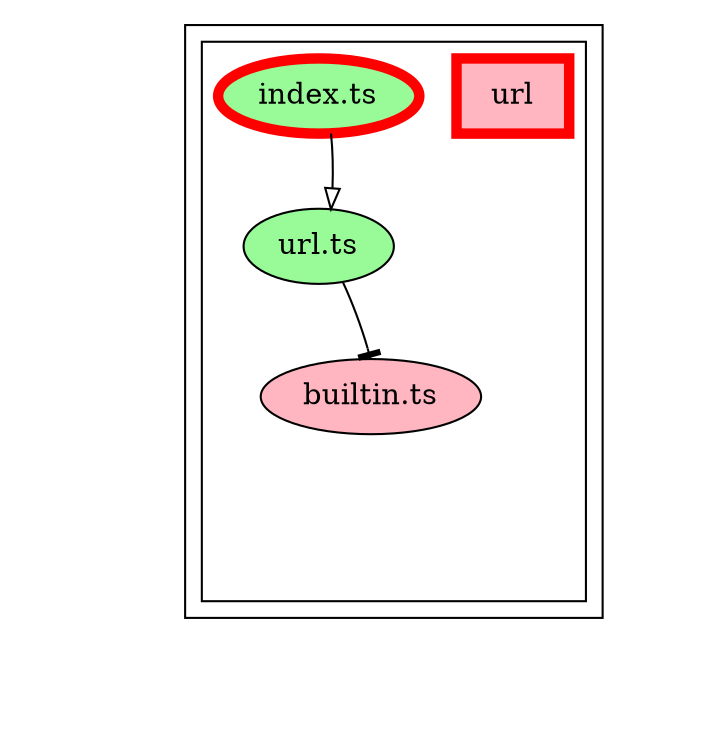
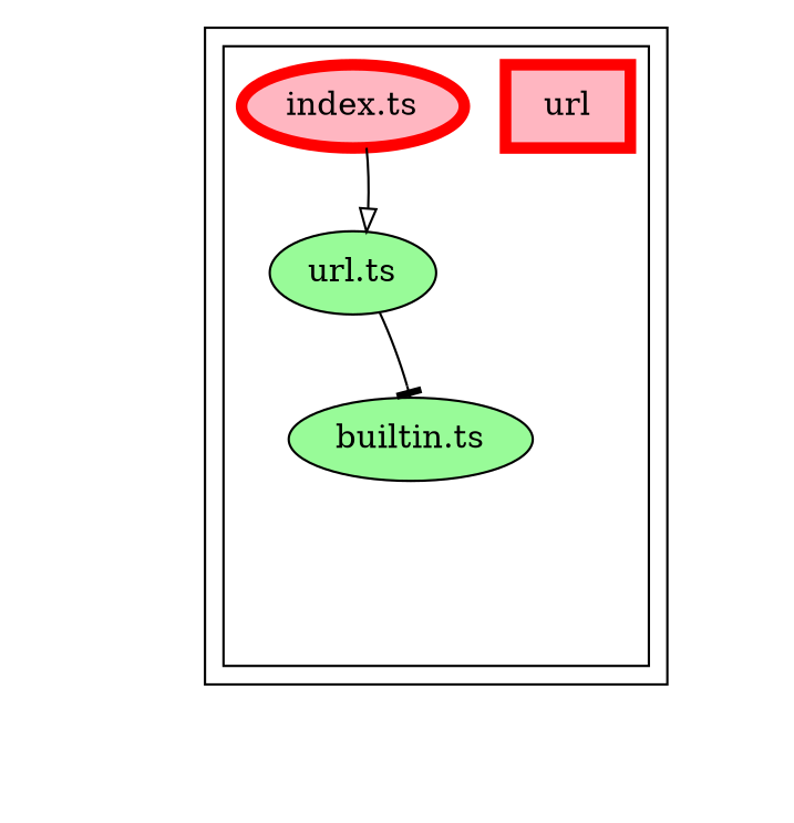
  digraph {
    compound=true
    node [style=filled]
    edge [style=invis]
    n1 [fillcolor=palegreen label="url.ts"]
    exit_src [style=invis]
-   n3 [fillcolor=lightpink label="builtin.ts"]
+   n3 [fillcolor=palegreen label="builtin.ts"]
    n4 [color="#ff0000" fillcolor=lightpink label=url penwidth=5 shape=rectangle]
-   n5 [color="#ff0000" fillcolor=palegreen label="index.ts" penwidth=5]
+   n5 [color="#ff0000" fillcolor=lightpink label="index.ts" penwidth=5]
    "dependency-graph-[object Object]" [style=invis]
    subgraph cluster_1 {
      color="#000000"
      subgraph cluster_2 {
        color="#000000"
        n1
        exit_src
        n3
        n4
        n5
      }
    }
    n1 -> exit_src
    n1 -> n3
    n1 -> n3 [arrowhead=tee color=black style=solid]
    exit_src -> exit_src
    exit_src -> exit_src
    exit_src -> exit_src
    exit_src -> "dependency-graph-[object Object]"
    n3 -> exit_src
    n5 -> n1
    n5 -> n1 [arrowhead=onormal color=black style=solid]
    n5 -> exit_src
  }
